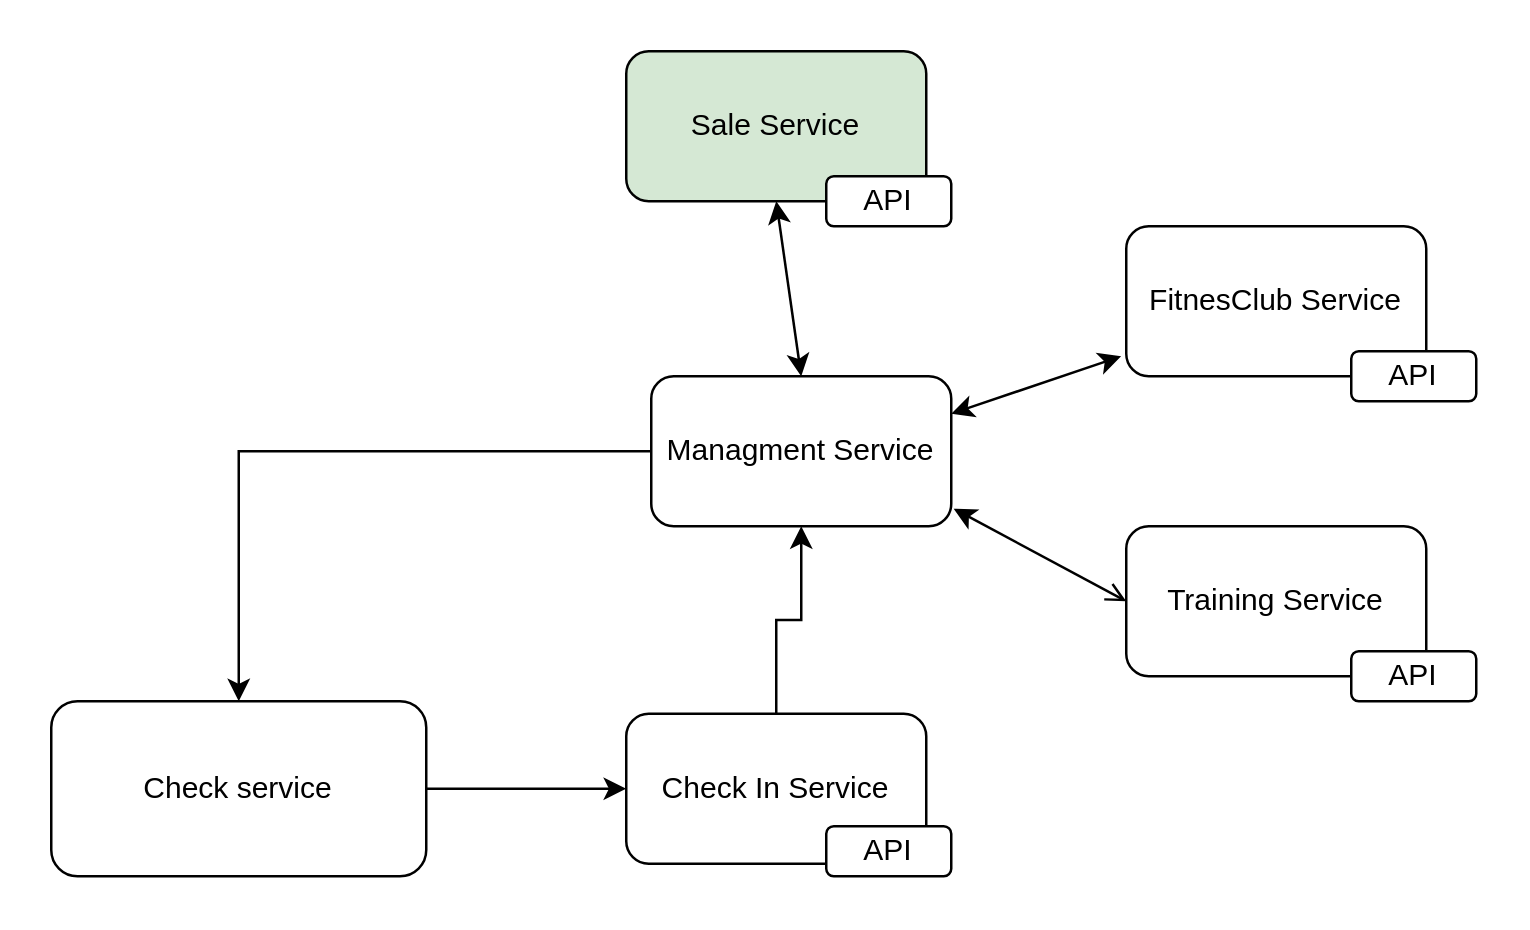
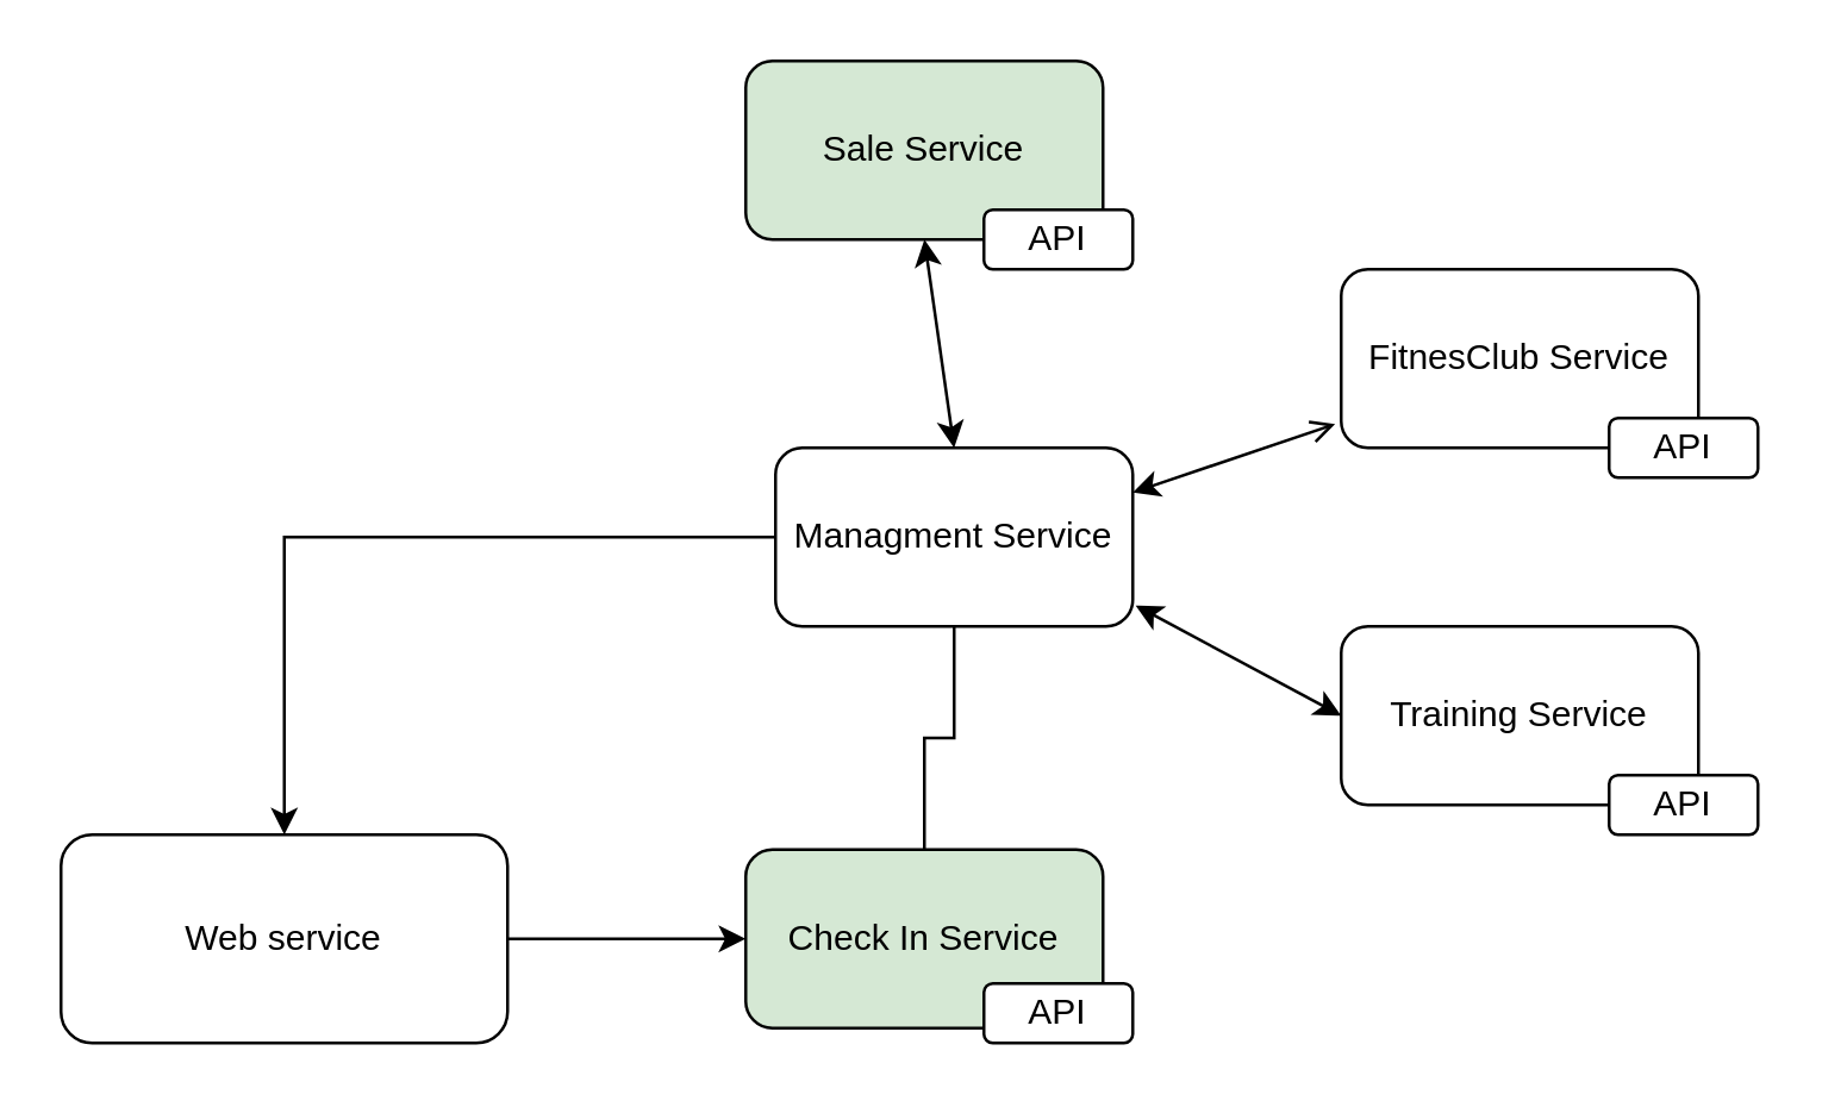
  <mxCell id="0" />
  <mxCell id="1" parent="0" />
  <mxCell id="2" style="edgeStyle=orthogonalEdgeStyle;rounded=0;orthogonalLoop=1;jettySize=auto;html=1;exitX=1;exitY=0.5;exitDx=0;exitDy=0;entryX=0;entryY=0.5;entryDx=0;entryDy=0;" edge="1" parent="1" source="3" target="5"><mxGeometry relative="1" as="geometry" /></mxCell>
- <mxCell id="3" value="Check service" style="rounded=1;whiteSpace=wrap;html=1;" vertex="1" parent="1"><mxGeometry x="20" y="280" width="150" height="70" as="geometry" /></mxCell>
- <mxCell id="4" style="edgeStyle=orthogonalEdgeStyle;rounded=0;orthogonalLoop=1;jettySize=auto;html=1;exitX=0.5;exitY=0;exitDx=0;exitDy=0;entryX=0.5;entryY=1;entryDx=0;entryDy=0;" edge="1" parent="1" source="5" target="7"><mxGeometry relative="1" as="geometry" /></mxCell>
- <mxCell id="5" value="Check In Service" style="rounded=1;whiteSpace=wrap;html=1;" vertex="1" parent="1"><mxGeometry x="250" y="285" width="120" height="60" as="geometry" /></mxCell>
+ <mxCell id="3" value="Web service" style="rounded=1;whiteSpace=wrap;html=1;" vertex="1" parent="1"><mxGeometry x="20" y="280" width="150" height="70" as="geometry" /></mxCell>
+ <mxCell id="4" style="edgeStyle=orthogonalEdgeStyle;rounded=0;orthogonalLoop=1;jettySize=auto;html=1;exitX=0.5;exitY=0;exitDx=0;exitDy=0;entryX=0.5;entryY=1;entryDx=0;entryDy=0;endArrow=none;" edge="1" parent="1" source="5" target="7"><mxGeometry relative="1" as="geometry" /></mxCell>
+ <mxCell id="5" value="Check In Service" style="rounded=1;whiteSpace=wrap;html=1;fillColor=#d5e8d4;" vertex="1" parent="1"><mxGeometry x="250" y="285" width="120" height="60" as="geometry" /></mxCell>
  <mxCell id="6" style="edgeStyle=orthogonalEdgeStyle;rounded=0;orthogonalLoop=1;jettySize=auto;html=1;exitX=0;exitY=0.5;exitDx=0;exitDy=0;entryX=0.5;entryY=0;entryDx=0;entryDy=0;" edge="1" parent="1" source="7" target="3"><mxGeometry relative="1" as="geometry" /></mxCell>
  <mxCell id="7" value="Managment Service" style="rounded=1;whiteSpace=wrap;html=1;" vertex="1" parent="1"><mxGeometry x="260" y="150" width="120" height="60" as="geometry" /></mxCell>
  <mxCell id="8" value="FitnesClub Service" style="rounded=1;whiteSpace=wrap;html=1;" vertex="1" parent="1"><mxGeometry x="450" y="90" width="120" height="60" as="geometry" /></mxCell>
  <mxCell id="9" value="Training Service" style="rounded=1;whiteSpace=wrap;html=1;" vertex="1" parent="1"><mxGeometry x="450" y="210" width="120" height="60" as="geometry" /></mxCell>
  <mxCell id="10" value="Sale Service" style="rounded=1;whiteSpace=wrap;html=1;fillColor=#d5e8d4;" vertex="1" parent="1"><mxGeometry x="250" y="20" width="120" height="60" as="geometry" /></mxCell>
- <mxCell id="11" value="" style="endArrow=open;startArrow=classic;html=1;rounded=0;entryX=0;entryY=0.5;entryDx=0;entryDy=0;exitX=1.008;exitY=0.883;exitDx=0;exitDy=0;exitPerimeter=0;" edge="1" parent="1" source="7" target="9"><mxGeometry width="50" height="50" relative="1" as="geometry"><mxPoint x="350" y="270" as="sourcePoint" /><mxPoint x="440" y="190" as="targetPoint" /></mxGeometry></mxCell>
- <mxCell id="12" value="" style="endArrow=classic;startArrow=classic;html=1;rounded=0;entryX=-0.017;entryY=0.867;entryDx=0;entryDy=0;exitX=1;exitY=0.25;exitDx=0;exitDy=0;entryPerimeter=0;" edge="1" parent="1" source="7" target="8"><mxGeometry width="50" height="50" relative="1" as="geometry"><mxPoint x="360" y="113" as="sourcePoint" /><mxPoint x="439" y="150" as="targetPoint" /></mxGeometry></mxCell>
+ <mxCell id="11" value="" style="endArrow=classic;startArrow=classic;html=1;rounded=0;entryX=0;entryY=0.5;entryDx=0;entryDy=0;exitX=1.008;exitY=0.883;exitDx=0;exitDy=0;exitPerimeter=0;" edge="1" parent="1" source="7" target="9"><mxGeometry width="50" height="50" relative="1" as="geometry"><mxPoint x="350" y="270" as="sourcePoint" /><mxPoint x="440" y="190" as="targetPoint" /></mxGeometry></mxCell>
+ <mxCell id="12" value="" style="endArrow=open;startArrow=classic;html=1;rounded=0;entryX=-0.017;entryY=0.867;entryDx=0;entryDy=0;exitX=1;exitY=0.25;exitDx=0;exitDy=0;entryPerimeter=0;" edge="1" parent="1" source="7" target="8"><mxGeometry width="50" height="50" relative="1" as="geometry"><mxPoint x="360" y="113" as="sourcePoint" /><mxPoint x="439" y="150" as="targetPoint" /></mxGeometry></mxCell>
  <mxCell id="13" value="" style="endArrow=classic;startArrow=classic;html=1;rounded=0;exitX=0.5;exitY=0;exitDx=0;exitDy=0;entryX=0.5;entryY=1;entryDx=0;entryDy=0;" edge="1" parent="1" source="7" target="10"><mxGeometry width="50" height="50" relative="1" as="geometry"><mxPoint x="304" y="140" as="sourcePoint" /><mxPoint x="344" y="80" as="targetPoint" /></mxGeometry></mxCell>
  <mxCell id="14" value="API" style="rounded=1;whiteSpace=wrap;html=1;" vertex="1" parent="1"><mxGeometry x="330" y="330" width="50" height="20" as="geometry" /></mxCell>
  <mxCell id="15" value="API" style="rounded=1;whiteSpace=wrap;html=1;" vertex="1" parent="1"><mxGeometry x="330" y="70" width="50" height="20" as="geometry" /></mxCell>
  <mxCell id="16" value="API" style="rounded=1;whiteSpace=wrap;html=1;" vertex="1" parent="1"><mxGeometry x="540" y="140" width="50" height="20" as="geometry" /></mxCell>
  <mxCell id="17" value="API" style="rounded=1;whiteSpace=wrap;html=1;" vertex="1" parent="1"><mxGeometry x="540" y="260" width="50" height="20" as="geometry" /></mxCell>
